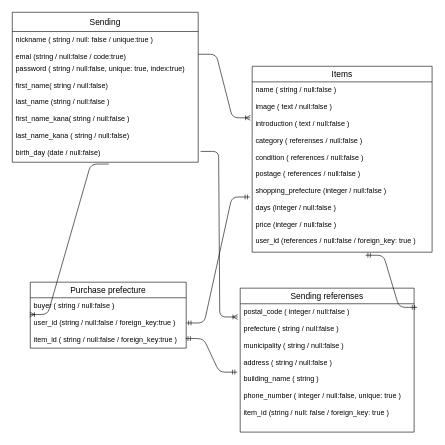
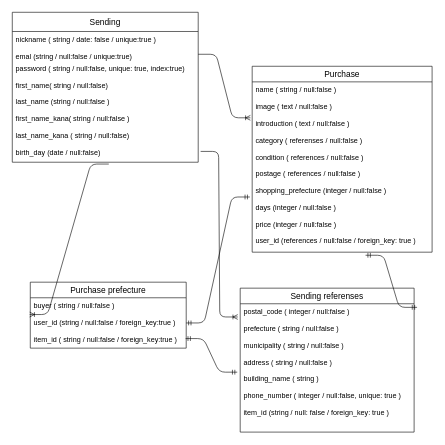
  <mxCell id="0" />
  <mxCell id="1" parent="0" />
- <mxCell id="2" value="Items" style="swimlane;fontStyle=0;childLayout=stackLayout;horizontal=1;startSize=26;horizontalStack=0;resizeParent=1;resizeParentMax=0;resizeLast=0;collapsible=1;marginBottom=0;align=center;fontSize=14;" vertex="1" parent="1"><mxGeometry x="420" y="110" width="300" height="310" as="geometry" /></mxCell>
+ <mxCell id="2" value="Purchase" style="swimlane;fontStyle=0;childLayout=stackLayout;horizontal=1;startSize=26;horizontalStack=0;resizeParent=1;resizeParentMax=0;resizeLast=0;collapsible=1;marginBottom=0;align=center;fontSize=14;" vertex="1" parent="1"><mxGeometry x="420" y="110" width="300" height="310" as="geometry" /></mxCell>
  <mxCell id="3" value="name ( string / null:false )&#10;&#10;image ( text / null:false )&#10;&#10;introduction ( text / null:false )&#10;&#10;category ( referenses / null:false )&#10;&#10;condition ( references / null:false )&#10;&#10;postage ( references / null:false )&#10;&#10;shopping_prefecture (integer / null:false )&#10;&#10;days (integer / null:false )&#10;&#10;price (integer / null:false )&#10;&#10;user_id (references / null:false / foreign_key: true )" style="text;strokeColor=none;fillColor=none;spacingLeft=4;spacingRight=4;overflow=hidden;rotatable=0;points=[[0,0.5],[1,0.5]];portConstraint=eastwest;fontSize=12;" vertex="1" parent="2"><mxGeometry y="26" width="300" height="284" as="geometry" /></mxCell>
  <mxCell id="4" value="Sending referenses" style="swimlane;fontStyle=0;childLayout=stackLayout;horizontal=1;startSize=26;horizontalStack=0;resizeParent=1;resizeParentMax=0;resizeLast=0;collapsible=1;marginBottom=0;align=center;fontSize=14;" vertex="1" parent="1"><mxGeometry x="400" y="480" width="290" height="240" as="geometry" /></mxCell>
  <mxCell id="5" value="postal_code ( integer / null:false )&#10;&#10;prefecture ( string / null:false )&#10;&#10;municipality ( string / null:false )&#10;&#10;address ( string / null:false )&#10;&#10;building_name ( string )&#10;&#10;phone_number ( integer / null:false, unique: true )&#10;&#10;item_id (string / null: false / foreign_key: true )" style="text;strokeColor=none;fillColor=none;spacingLeft=4;spacingRight=4;overflow=hidden;rotatable=0;points=[[0,0.5],[1,0.5]];portConstraint=eastwest;fontSize=12;" vertex="1" parent="4"><mxGeometry y="26" width="290" height="214" as="geometry" /></mxCell>
  <mxCell id="6" value="Purchase prefecture" style="swimlane;fontStyle=0;childLayout=stackLayout;horizontal=1;startSize=26;horizontalStack=0;resizeParent=1;resizeParentMax=0;resizeLast=0;collapsible=1;marginBottom=0;align=center;fontSize=14;" vertex="1" parent="1"><mxGeometry x="50" y="470" width="260" height="110" as="geometry" /></mxCell>
  <mxCell id="7" value="buyer ( string / null:false )&#10;&#10;user_id (string / null:false / foreign_key:true )&#10;&#10;item_id ( string / null:false / foreign_key:true )" style="text;strokeColor=none;fillColor=none;spacingLeft=4;spacingRight=4;overflow=hidden;rotatable=0;points=[[0,0.5],[1,0.5]];portConstraint=eastwest;fontSize=12;" vertex="1" parent="6"><mxGeometry y="26" width="260" height="84" as="geometry" /></mxCell>
  <mxCell id="8" value="Sending" style="swimlane;fontStyle=0;childLayout=stackLayout;horizontal=1;startSize=32;horizontalStack=0;resizeParent=1;resizeParentMax=0;resizeLast=0;collapsible=1;marginBottom=0;align=center;fontSize=14;direction=east;" vertex="1" parent="1"><mxGeometry x="20" y="20" width="310" height="250" as="geometry" /></mxCell>
- <mxCell id="9" value="nickname ( string / null: false / unique:true )" style="text;strokeColor=none;fillColor=none;spacingLeft=4;spacingRight=4;overflow=hidden;rotatable=0;points=[[0,0.5],[1,0.5]];portConstraint=eastwest;fontSize=12;" vertex="1" parent="8"><mxGeometry y="32" width="310" height="28" as="geometry" /></mxCell>
- <mxCell id="10" value="emal (string / null:false / code:true)" style="text;strokeColor=none;fillColor=none;spacingLeft=4;spacingRight=4;overflow=hidden;rotatable=0;points=[[0,0.5],[1,0.5]];portConstraint=eastwest;fontSize=12;" vertex="1" parent="8"><mxGeometry y="60" width="310" height="20" as="geometry" /></mxCell>
+ <mxCell id="9" value="nickname ( string / date: false / unique:true )" style="text;strokeColor=none;fillColor=none;spacingLeft=4;spacingRight=4;overflow=hidden;rotatable=0;points=[[0,0.5],[1,0.5]];portConstraint=eastwest;fontSize=12;" vertex="1" parent="8"><mxGeometry y="32" width="310" height="28" as="geometry" /></mxCell>
+ <mxCell id="10" value="emal (string / null:false / unique:true)" style="text;strokeColor=none;fillColor=none;spacingLeft=4;spacingRight=4;overflow=hidden;rotatable=0;points=[[0,0.5],[1,0.5]];portConstraint=eastwest;fontSize=12;" vertex="1" parent="8"><mxGeometry y="60" width="310" height="20" as="geometry" /></mxCell>
  <mxCell id="11" value="password ( string / null:false, unique: true, index:true)&#10;&#10;first_name( string / null:false)&#10;&#10;last_name (string / null:false )&#10;&#10;first_name_kana( string / null:false )&#10;&#10;last_name_kana ( string / null:false)&#10;&#10;birth_day (date / null:false)" style="text;strokeColor=none;fillColor=none;spacingLeft=4;spacingRight=4;overflow=hidden;rotatable=0;points=[[0,0.5],[1,0.5]];portConstraint=eastwest;fontSize=12;" vertex="1" parent="8"><mxGeometry y="80" width="310" height="170" as="geometry" /></mxCell>
  <mxCell id="12" value="" style="edgeStyle=entityRelationEdgeStyle;fontSize=12;html=1;endArrow=ERoneToMany;exitX=1;exitY=0.5;exitDx=0;exitDy=0;entryX=-0.01;entryY=0.211;entryDx=0;entryDy=0;entryPerimeter=0;" edge="1" parent="1" source="10" target="3"><mxGeometry width="100" height="100" relative="1" as="geometry"><mxPoint x="240" y="280" as="sourcePoint" /><mxPoint x="340" y="180" as="targetPoint" /></mxGeometry></mxCell>
  <mxCell id="13" value="" style="edgeStyle=entityRelationEdgeStyle;fontSize=12;html=1;endArrow=ERoneToMany;exitX=1.013;exitY=0.894;exitDx=0;exitDy=0;exitPerimeter=0;entryX=-0.014;entryY=0.103;entryDx=0;entryDy=0;entryPerimeter=0;" edge="1" parent="1" source="11" target="5"><mxGeometry width="100" height="100" relative="1" as="geometry"><mxPoint x="240" y="430" as="sourcePoint" /><mxPoint x="340" y="330" as="targetPoint" /></mxGeometry></mxCell>
  <mxCell id="14" value="" style="edgeStyle=entityRelationEdgeStyle;fontSize=12;html=1;endArrow=ERoneToMany;exitX=0.519;exitY=1.018;exitDx=0;exitDy=0;exitPerimeter=0;entryX=-0.004;entryY=0.333;entryDx=0;entryDy=0;entryPerimeter=0;" edge="1" parent="1" source="11" target="7"><mxGeometry width="100" height="100" relative="1" as="geometry"><mxPoint x="240" y="430" as="sourcePoint" /><mxPoint x="340" y="330" as="targetPoint" /></mxGeometry></mxCell>
  <mxCell id="15" value="" style="edgeStyle=entityRelationEdgeStyle;fontSize=12;html=1;endArrow=ERmandOne;startArrow=ERmandOne;entryX=-0.013;entryY=0.676;entryDx=0;entryDy=0;entryPerimeter=0;exitX=1;exitY=0.5;exitDx=0;exitDy=0;" edge="1" parent="1" source="7" target="3"><mxGeometry width="100" height="100" relative="1" as="geometry"><mxPoint x="340" y="430" as="sourcePoint" /><mxPoint x="410" y="330" as="targetPoint" /></mxGeometry></mxCell>
  <mxCell id="16" value="" style="edgeStyle=entityRelationEdgeStyle;fontSize=12;html=1;endArrow=ERmandOne;startArrow=ERmandOne;entryX=-0.017;entryY=0.533;entryDx=0;entryDy=0;entryPerimeter=0;exitX=0.996;exitY=0.81;exitDx=0;exitDy=0;exitPerimeter=0;" edge="1" parent="1" source="7" target="5"><mxGeometry width="100" height="100" relative="1" as="geometry"><mxPoint x="330" y="380" as="sourcePoint" /><mxPoint x="430" y="280" as="targetPoint" /></mxGeometry></mxCell>
  <mxCell id="17" value="" style="edgeStyle=entityRelationEdgeStyle;fontSize=12;html=1;endArrow=ERmandOne;startArrow=ERmandOne;entryX=0.63;entryY=1.018;entryDx=0;entryDy=0;entryPerimeter=0;exitX=1.017;exitY=0.028;exitDx=0;exitDy=0;exitPerimeter=0;" edge="1" parent="1" source="5" target="3"><mxGeometry width="100" height="100" relative="1" as="geometry"><mxPoint x="330" y="470" as="sourcePoint" /><mxPoint x="430" y="370" as="targetPoint" /></mxGeometry></mxCell>
